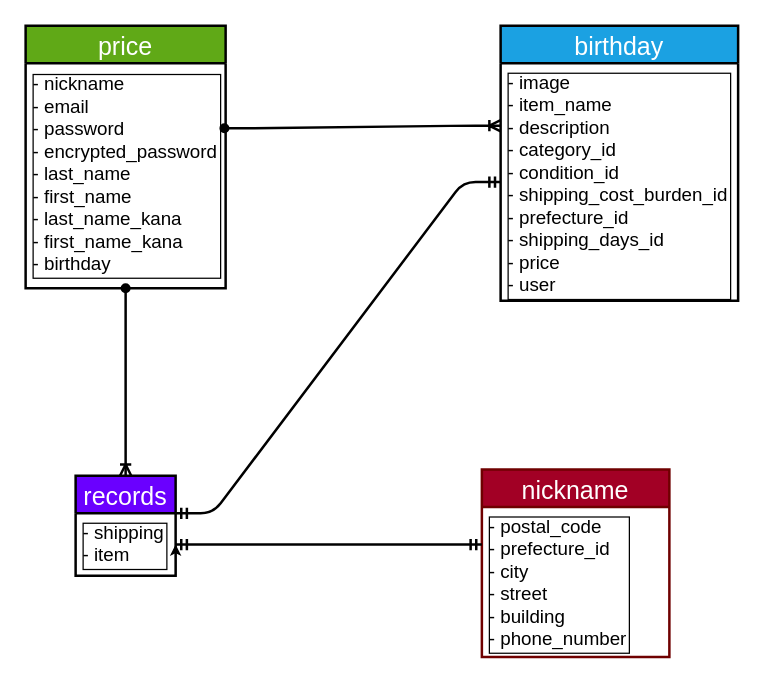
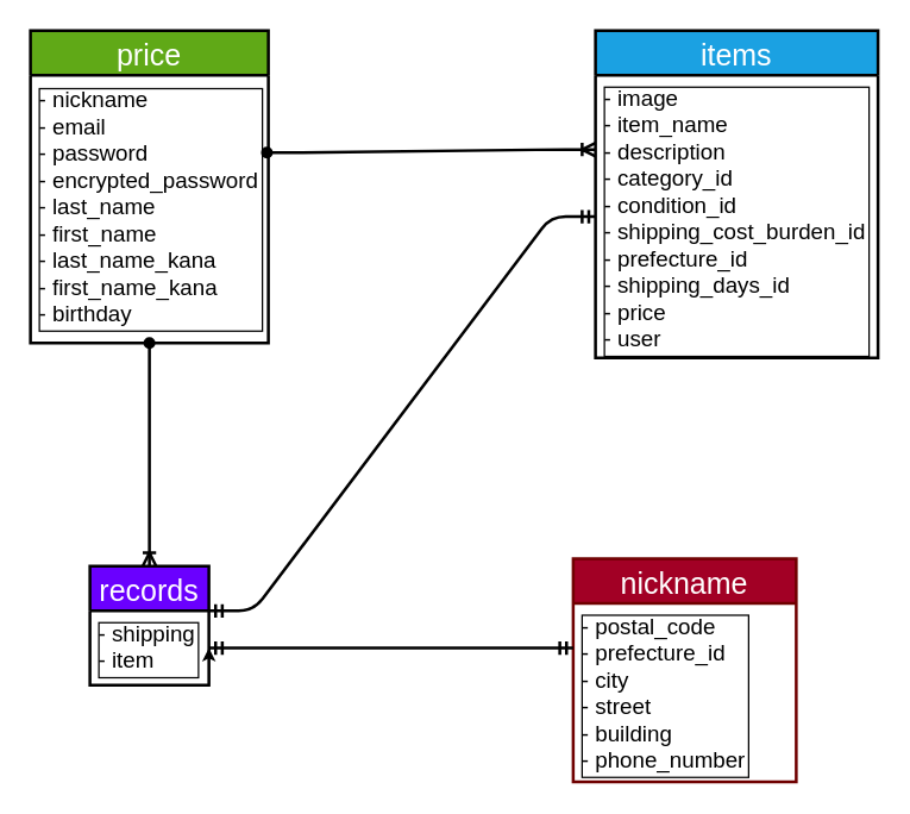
  <mxCell id="0" />
  <mxCell id="1" parent="0" />
  <mxCell id="2" value="price" style="swimlane;childLayout=stackLayout;horizontal=1;startSize=30;horizontalStack=0;rounded=0;fontSize=20;fontStyle=0;strokeWidth=2;resizeParent=0;resizeLast=1;shadow=0;dashed=0;align=center;arcSize=15;labelBorderColor=none;fillColor=#60a917;fontColor=#ffffff;strokeColor=default;" parent="1" vertex="1"><mxGeometry x="20" y="20" width="160" height="210" as="geometry" /></mxCell>
  <mxCell id="3" value="- nickname&#10;- email&#10;- password&#10;- encrypted_password&#10;- last_name&#10;- first_name&#10;- last_name_kana&#10;- first_name_kana&#10;- birthday" style="align=left;strokeColor=none;fillColor=none;spacingLeft=4;fontSize=15;verticalAlign=top;resizable=0;rotatable=0;part=1;spacingTop=1;labelBorderColor=default;fontStyle=0;labelBackgroundColor=default;" parent="2" vertex="1"><mxGeometry y="30" width="160" height="180" as="geometry" /></mxCell>
- <mxCell id="4" value="birthday" style="swimlane;childLayout=stackLayout;horizontal=1;startSize=30;horizontalStack=0;rounded=0;fontSize=20;fontStyle=0;strokeWidth=2;resizeParent=0;resizeLast=1;shadow=0;dashed=0;align=center;labelBackgroundColor=none;labelBorderColor=none;html=0;fillColor=#1ba1e2;fontColor=#ffffff;strokeColor=default;" parent="1" vertex="1"><mxGeometry x="400" y="20" width="190" height="220" as="geometry" /></mxCell>
+ <mxCell id="4" value="items" style="swimlane;childLayout=stackLayout;horizontal=1;startSize=30;horizontalStack=0;rounded=0;fontSize=20;fontStyle=0;strokeWidth=2;resizeParent=0;resizeLast=1;shadow=0;dashed=0;align=center;labelBackgroundColor=none;labelBorderColor=none;html=0;fillColor=#1ba1e2;fontColor=#ffffff;strokeColor=default;" parent="1" vertex="1"><mxGeometry x="400" y="20" width="190" height="220" as="geometry" /></mxCell>
  <mxCell id="5" value="- image&#10;- item_name&#10;- description&#10;- category_id&#10;- condition_id&#10;- shipping_cost_burden_id&#10;- prefecture_id&#10;- shipping_days_id&#10;- price&#10;- user" style="align=left;strokeColor=none;fillColor=none;spacingLeft=4;fontSize=15;verticalAlign=top;resizable=0;rotatable=0;part=1;labelBackgroundColor=default;labelBorderColor=default;html=0;" parent="4" vertex="1"><mxGeometry y="30" width="190" height="190" as="geometry" /></mxCell>
  <mxCell id="6" value="records" style="swimlane;childLayout=stackLayout;horizontal=1;startSize=30;horizontalStack=0;rounded=0;fontSize=20;fontStyle=0;strokeWidth=2;resizeParent=0;resizeLast=1;shadow=0;dashed=0;align=center;labelBackgroundColor=none;labelBorderColor=none;sketch=0;strokeColor=default;html=0;fillColor=#6a00ff;fontColor=#ffffff;" parent="1" vertex="1"><mxGeometry x="60" y="380" width="80" height="80" as="geometry" /></mxCell>
  <mxCell id="7" value="- shipping&#10;- item" style="align=left;strokeColor=none;fillColor=none;spacingLeft=4;fontSize=15;verticalAlign=top;resizable=0;rotatable=0;part=1;rounded=0;labelBackgroundColor=default;labelBorderColor=default;sketch=0;html=0;" parent="6" vertex="1"><mxGeometry y="30" width="80" height="50" as="geometry" /></mxCell>
  <mxCell id="8" style="edgeStyle=none;html=1;exitX=1;exitY=1;exitDx=0;exitDy=0;entryX=1;entryY=0.5;entryDx=0;entryDy=0;fontSize=20;" parent="6" source="7" target="7" edge="1"><mxGeometry relative="1" as="geometry" /></mxCell>
  <mxCell id="9" value="nickname" style="swimlane;childLayout=stackLayout;horizontal=1;startSize=30;horizontalStack=0;rounded=0;fontSize=20;fontStyle=0;strokeWidth=2;resizeParent=0;resizeLast=1;shadow=0;dashed=0;align=center;labelBackgroundColor=none;labelBorderColor=none;sketch=0;strokeColor=#6F0000;html=0;fillColor=#a20025;fontColor=#ffffff;" parent="1" vertex="1"><mxGeometry x="385" y="375" width="150" height="150" as="geometry" /></mxCell>
  <mxCell id="10" value="- postal_code&#10;- prefecture_id&#10;- city&#10;- street&#10;- building&#10;- phone_number" style="align=left;strokeColor=none;fillColor=none;spacingLeft=4;fontSize=15;verticalAlign=top;resizable=0;rotatable=0;part=1;rounded=0;labelBackgroundColor=none;labelBorderColor=default;sketch=0;html=0;" parent="9" vertex="1"><mxGeometry y="30" width="150" height="120" as="geometry" /></mxCell>
  <mxCell id="11" value="" style="edgeStyle=entityRelationEdgeStyle;fontSize=12;html=1;endArrow=ERoneToMany;strokeWidth=2;startArrow=oval;startFill=1;entryX=0;entryY=0.263;entryDx=0;entryDy=0;entryPerimeter=0;exitX=0.994;exitY=0.289;exitDx=0;exitDy=0;exitPerimeter=0;" parent="1" source="3" target="5" edge="1"><mxGeometry width="100" height="100" relative="1" as="geometry"><mxPoint x="190" y="100" as="sourcePoint" /><mxPoint x="380" y="108" as="targetPoint" /></mxGeometry></mxCell>
  <mxCell id="12" value="" style="edgeStyle=entityRelationEdgeStyle;fontSize=12;html=1;endArrow=ERmandOne;startArrow=ERmandOne;strokeWidth=2;exitX=1;exitY=0.5;exitDx=0;exitDy=0;entryX=0;entryY=0.25;entryDx=0;entryDy=0;" parent="1" source="7" target="10" edge="1"><mxGeometry width="100" height="100" relative="1" as="geometry"><mxPoint x="330" y="380" as="sourcePoint" /><mxPoint x="430" y="280" as="targetPoint" /></mxGeometry></mxCell>
  <mxCell id="13" value="" style="edgeStyle=entityRelationEdgeStyle;fontSize=12;html=1;endArrow=ERmandOne;startArrow=ERmandOne;strokeWidth=2;exitX=1;exitY=0;exitDx=0;exitDy=0;entryX=0;entryY=0.5;entryDx=0;entryDy=0;" parent="1" source="7" target="5" edge="1"><mxGeometry width="100" height="100" relative="1" as="geometry"><mxPoint x="330" y="380" as="sourcePoint" /><mxPoint x="430" y="280" as="targetPoint" /></mxGeometry></mxCell>
  <mxCell id="14" value="" style="fontSize=12;html=1;endArrow=ERoneToMany;exitX=0.5;exitY=1;exitDx=0;exitDy=0;startArrow=oval;startFill=1;strokeWidth=2;entryX=0.5;entryY=0;entryDx=0;entryDy=0;" parent="1" source="3" target="6" edge="1"><mxGeometry width="100" height="100" relative="1" as="geometry"><mxPoint x="260" y="430" as="sourcePoint" /><mxPoint x="130" y="360" as="targetPoint" /></mxGeometry></mxCell>
